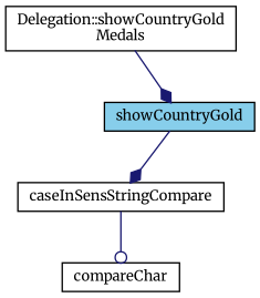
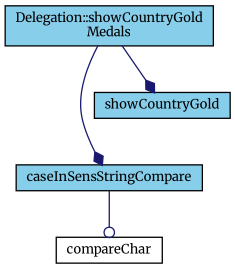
  digraph {
    fontname=Merriweather
    rankdir=TB
    node [color=black fillcolor=skyblue fontname=Merriweather fontsize=10 shape=record style=filled]
    edge [arrowhead=diamond color=midnightblue fontname=Merriweather fontsize=10 labelfontname=Helvetica labelfontsize=10 style=solid]
-   n1 [fillcolor=white fontcolor=black height=0.2 label="Delegation::showCountryGold\lMedals" width=0.4]
-   n2 [fillcolor=white height=0.2 label=caseInSensStringCompare width=0.4]
+   n1 [fontcolor=black height=0.2 label="Delegation::showCountryGold\lMedals" width=0.4]
+   n2 [height=0.2 label=caseInSensStringCompare width=0.4]
    n3 [height=0.2 label=showCountryGold width=0.4]
    n4 [fillcolor=white height=0.2 label=compareChar width=0.4]
-   n3 -> n2
+   n1 -> n2
    n1 -> n3
    n2 -> n4 [arrowhead=odot]
  }
